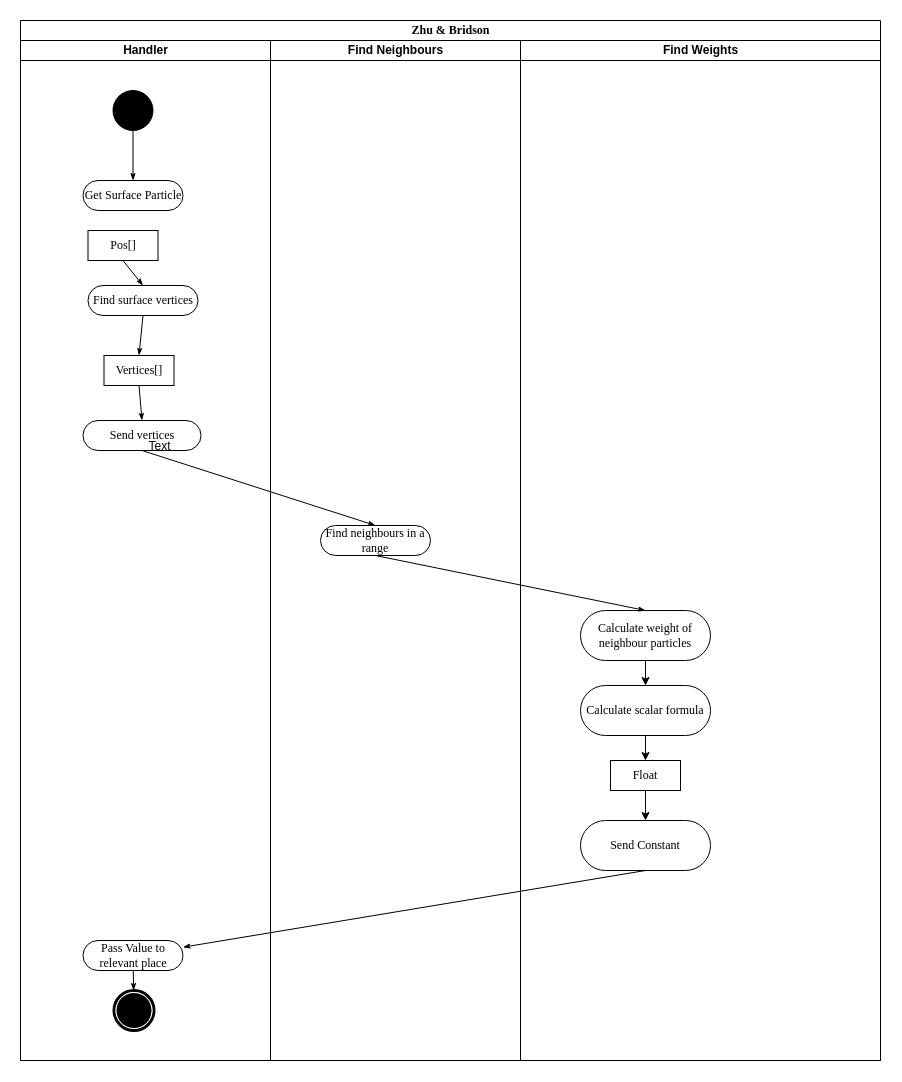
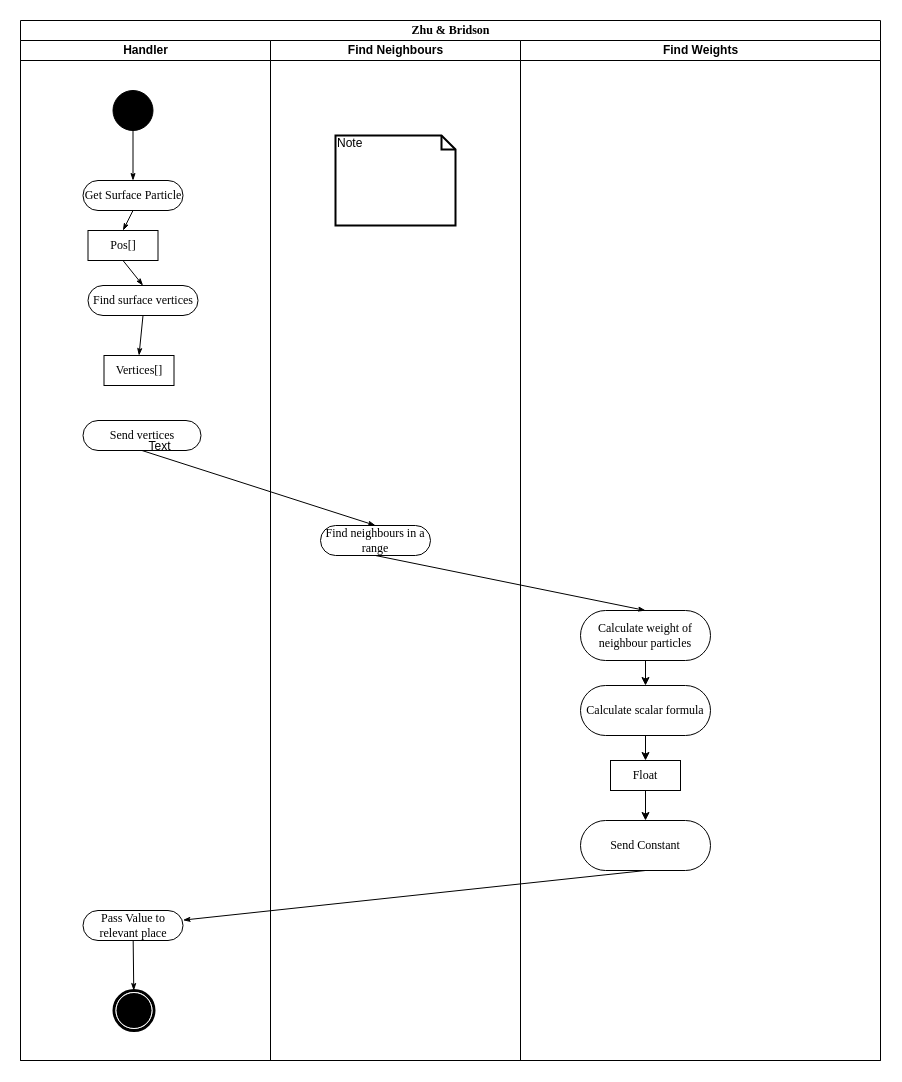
  <mxCell id="0" />
  <mxCell id="1" parent="0" />
  <mxCell id="2" value="Zhu &amp;amp; Bridson" style="swimlane;html=1;childLayout=stackLayout;startSize=20;rounded=0;shadow=0;comic=0;labelBackgroundColor=none;strokeWidth=1;fontFamily=Verdana;fontSize=12;align=center;" parent="1" vertex="1"><mxGeometry x="20" y="20" width="860" height="1040" as="geometry" /></mxCell>
  <mxCell id="3" value="Handler" style="swimlane;html=1;startSize=20;" parent="2" vertex="1"><mxGeometry y="20" width="250" height="1020" as="geometry" /></mxCell>
  <mxCell id="4" value="" style="ellipse;whiteSpace=wrap;html=1;rounded=0;shadow=0;comic=0;labelBackgroundColor=none;strokeWidth=1;fillColor=#000000;fontFamily=Verdana;fontSize=12;align=center;" parent="3" vertex="1"><mxGeometry x="92.5" y="50" width="40" height="40" as="geometry" /></mxCell>
  <mxCell id="5" value="Get Surface Particle" style="rounded=1;whiteSpace=wrap;html=1;shadow=0;comic=0;labelBackgroundColor=none;strokeWidth=1;fontFamily=Verdana;fontSize=12;align=center;arcSize=50;" parent="3" vertex="1"><mxGeometry x="62.5" y="140" width="100" height="30" as="geometry" /></mxCell>
  <mxCell id="6" style="edgeStyle=orthogonalEdgeStyle;rounded=0;html=1;labelBackgroundColor=none;startArrow=none;startFill=0;startSize=5;endArrow=classicThin;endFill=1;endSize=5;jettySize=auto;orthogonalLoop=1;strokeWidth=1;fontFamily=Verdana;fontSize=12" parent="3" source="4" target="5" edge="1"><mxGeometry relative="1" as="geometry" /></mxCell>
  <mxCell id="7" value="Pos[]" style="rounded=0;whiteSpace=wrap;html=1;shadow=0;comic=0;labelBackgroundColor=none;strokeWidth=1;fontFamily=Verdana;fontSize=12;align=center;arcSize=50;" vertex="1" parent="3"><mxGeometry x="67.5" y="190" width="70" height="30" as="geometry" /></mxCell>
+ <mxCell id="8" style="edgeStyle=none;rounded=0;html=1;labelBackgroundColor=none;startArrow=none;startFill=0;startSize=5;endArrow=classicThin;endFill=1;endSize=5;jettySize=auto;orthogonalLoop=1;strokeWidth=1;fontFamily=Verdana;fontSize=12;exitX=0.5;exitY=1;exitDx=0;exitDy=0;entryX=0.5;entryY=0;entryDx=0;entryDy=0;" edge="1" parent="3" source="5" target="7"><mxGeometry relative="1" as="geometry"><mxPoint x="117.5" y="400" as="sourcePoint" /><mxPoint x="117.5" y="440" as="targetPoint" /></mxGeometry></mxCell>
  <mxCell id="9" value="Find surface vertices" style="rounded=1;whiteSpace=wrap;html=1;shadow=0;comic=0;labelBackgroundColor=none;strokeWidth=1;fontFamily=Verdana;fontSize=12;align=center;arcSize=50;" vertex="1" parent="3"><mxGeometry x="67.5" y="245" width="110" height="30" as="geometry" /></mxCell>
  <mxCell id="10" style="edgeStyle=none;rounded=0;html=1;labelBackgroundColor=none;startArrow=none;startFill=0;startSize=5;endArrow=classicThin;endFill=1;endSize=5;jettySize=auto;orthogonalLoop=1;strokeWidth=1;fontFamily=Verdana;fontSize=12;exitX=0.5;exitY=1;exitDx=0;exitDy=0;entryX=0.5;entryY=0;entryDx=0;entryDy=0;" edge="1" parent="3" source="7" target="9"><mxGeometry relative="1" as="geometry"><mxPoint x="190" y="245" as="sourcePoint" /><mxPoint x="190" y="305" as="targetPoint" /></mxGeometry></mxCell>
  <mxCell id="11" value="Send vertices" style="rounded=1;whiteSpace=wrap;html=1;shadow=0;comic=0;labelBackgroundColor=none;strokeWidth=1;fontFamily=Verdana;fontSize=12;align=center;arcSize=50;" vertex="1" parent="3"><mxGeometry x="62.5" y="380" width="118" height="30" as="geometry" /></mxCell>
  <mxCell id="12" style="edgeStyle=none;rounded=0;html=1;labelBackgroundColor=none;startArrow=none;startFill=0;startSize=5;endArrow=classicThin;endFill=1;endSize=5;jettySize=auto;orthogonalLoop=1;strokeWidth=1;fontFamily=Verdana;fontSize=12;exitX=0.5;exitY=1;exitDx=0;exitDy=0;entryX=0.5;entryY=0;entryDx=0;entryDy=0;" edge="1" parent="3" source="9" target="16"><mxGeometry relative="1" as="geometry"><mxPoint x="122.5" y="230" as="sourcePoint" /><mxPoint x="123" y="280" as="targetPoint" /></mxGeometry></mxCell>
  <mxCell id="13" value="" style="shape=mxgraph.bpmn.shape;html=1;verticalLabelPosition=bottom;labelBackgroundColor=#ffffff;verticalAlign=top;perimeter=ellipsePerimeter;outline=end;symbol=terminate;rounded=0;shadow=0;comic=0;strokeWidth=1;fontFamily=Verdana;fontSize=12;align=center;" parent="3" vertex="1"><mxGeometry x="93.5" y="950" width="40" height="40" as="geometry" /></mxCell>
- <mxCell id="14" value="Pass Value to relevant place" style="rounded=1;whiteSpace=wrap;html=1;shadow=0;comic=0;labelBackgroundColor=none;strokeWidth=1;fontFamily=Verdana;fontSize=12;align=center;arcSize=50;" parent="3" vertex="1"><mxGeometry x="62.5" y="900" width="100" height="30" as="geometry" /></mxCell>
+ <mxCell id="14" value="Pass Value to relevant place" style="rounded=1;whiteSpace=wrap;html=1;shadow=0;comic=0;labelBackgroundColor=none;strokeWidth=1;fontFamily=Verdana;fontSize=12;align=center;arcSize=50;" parent="3" vertex="1"><mxGeometry x="62.5" y="870" width="100" height="30" as="geometry" /></mxCell>
  <mxCell id="15" style="edgeStyle=none;rounded=0;html=1;labelBackgroundColor=none;startArrow=none;startFill=0;startSize=5;endArrow=classicThin;endFill=1;endSize=5;jettySize=auto;orthogonalLoop=1;strokeWidth=1;fontFamily=Verdana;fontSize=12" parent="3" source="14" target="13" edge="1"><mxGeometry relative="1" as="geometry" /></mxCell>
  <mxCell id="16" value="Vertices[]" style="rounded=0;whiteSpace=wrap;html=1;shadow=0;comic=0;labelBackgroundColor=none;strokeWidth=1;fontFamily=Verdana;fontSize=12;align=center;arcSize=50;" vertex="1" parent="3"><mxGeometry x="83.5" y="315" width="70" height="30" as="geometry" /></mxCell>
- <mxCell id="17" style="edgeStyle=none;rounded=0;html=1;labelBackgroundColor=none;startArrow=none;startFill=0;startSize=5;endArrow=classicThin;endFill=1;endSize=5;jettySize=auto;orthogonalLoop=1;strokeWidth=1;fontFamily=Verdana;fontSize=12;exitX=0.5;exitY=1;exitDx=0;exitDy=0;entryX=0.5;entryY=0;entryDx=0;entryDy=0;" edge="1" parent="3" source="16" target="11"><mxGeometry relative="1" as="geometry"><mxPoint x="122.5" y="290" as="sourcePoint" /><mxPoint x="63.5" y="320" as="targetPoint" /></mxGeometry></mxCell>
  <mxCell id="18" value="Find Neighbours" style="swimlane;html=1;startSize=20;" parent="2" vertex="1"><mxGeometry x="250" y="20" width="250" height="1020" as="geometry" /></mxCell>
  <mxCell id="19" value="Find neighbours in a range" style="rounded=1;whiteSpace=wrap;html=1;shadow=0;comic=0;labelBackgroundColor=none;strokeWidth=1;fontFamily=Verdana;fontSize=12;align=center;arcSize=50;" vertex="1" parent="18"><mxGeometry x="50" y="485" width="110" height="30" as="geometry" /></mxCell>
+ <mxCell id="20" value="Note" style="shape=note;whiteSpace=wrap;html=1;size=14;verticalAlign=top;align=left;spacingTop=-6;strokeWidth=2;" vertex="1" parent="18"><mxGeometry x="65" y="95" width="120" height="90" as="geometry" /></mxCell>
  <mxCell id="21" value="Find Weights" style="swimlane;html=1;startSize=20;" parent="2" vertex="1"><mxGeometry x="500" y="20" width="360" height="1020" as="geometry" /></mxCell>
  <mxCell id="22" value="Calculate weight of neighbour particles" style="rounded=1;whiteSpace=wrap;html=1;shadow=0;comic=0;labelBackgroundColor=none;strokeWidth=1;fontFamily=Verdana;fontSize=12;align=center;arcSize=50;" vertex="1" parent="21"><mxGeometry x="60" y="570" width="130" height="50" as="geometry" /></mxCell>
  <mxCell id="23" value="Calculate scalar formula" style="rounded=1;whiteSpace=wrap;html=1;shadow=0;comic=0;labelBackgroundColor=none;strokeWidth=1;fontFamily=Verdana;fontSize=12;align=center;arcSize=50;" vertex="1" parent="21"><mxGeometry x="60" y="645" width="130" height="50" as="geometry" /></mxCell>
  <mxCell id="24" value="Send Constant" style="rounded=1;whiteSpace=wrap;html=1;shadow=0;comic=0;labelBackgroundColor=none;strokeWidth=1;fontFamily=Verdana;fontSize=12;align=center;arcSize=50;" vertex="1" parent="21"><mxGeometry x="60" y="780" width="130" height="50" as="geometry" /></mxCell>
  <mxCell id="25" value="Float" style="rounded=0;whiteSpace=wrap;html=1;shadow=0;comic=0;labelBackgroundColor=none;strokeWidth=1;fontFamily=Verdana;fontSize=12;align=center;arcSize=50;" vertex="1" parent="21"><mxGeometry x="90" y="720" width="70" height="30" as="geometry" /></mxCell>
  <mxCell id="26" value="" style="endArrow=classic;html=1;entryX=0.5;entryY=0;entryDx=0;entryDy=0;exitX=0.5;exitY=1;exitDx=0;exitDy=0;" edge="1" parent="21" source="25" target="24"><mxGeometry width="50" height="50" relative="1" as="geometry"><mxPoint x="-100" y="740" as="sourcePoint" /><mxPoint x="-50" y="690" as="targetPoint" /></mxGeometry></mxCell>
  <mxCell id="27" value="" style="endArrow=classic;html=1;entryX=0.5;entryY=0;entryDx=0;entryDy=0;exitX=0.5;exitY=1;exitDx=0;exitDy=0;" edge="1" parent="21" source="23" target="25"><mxGeometry width="50" height="50" relative="1" as="geometry"><mxPoint x="125" y="800" as="sourcePoint" /><mxPoint x="145" y="880" as="targetPoint" /></mxGeometry></mxCell>
  <mxCell id="28" value="" style="endArrow=classic;html=1;entryX=0.5;entryY=0;entryDx=0;entryDy=0;exitX=0.5;exitY=1;exitDx=0;exitDy=0;" edge="1" parent="21" source="22" target="23"><mxGeometry width="50" height="50" relative="1" as="geometry"><mxPoint x="135" y="720" as="sourcePoint" /><mxPoint x="135" y="770" as="targetPoint" /></mxGeometry></mxCell>
  <mxCell id="29" style="edgeStyle=none;rounded=0;html=1;labelBackgroundColor=none;startArrow=none;startFill=0;startSize=5;endArrow=classicThin;endFill=1;endSize=5;jettySize=auto;orthogonalLoop=1;strokeWidth=1;fontFamily=Verdana;fontSize=12;exitX=0.5;exitY=1;exitDx=0;exitDy=0;entryX=0.5;entryY=0;entryDx=0;entryDy=0;" edge="1" parent="2" source="11" target="19"><mxGeometry relative="1" as="geometry"><mxPoint x="132.5" y="260" as="sourcePoint" /><mxPoint x="384.5" y="460" as="targetPoint" /></mxGeometry></mxCell>
  <mxCell id="30" style="edgeStyle=none;rounded=0;html=1;labelBackgroundColor=none;startArrow=none;startFill=0;startSize=5;endArrow=classicThin;endFill=1;endSize=5;jettySize=auto;orthogonalLoop=1;strokeWidth=1;fontFamily=Verdana;fontSize=12;exitX=0.5;exitY=1;exitDx=0;exitDy=0;entryX=0.5;entryY=0;entryDx=0;entryDy=0;" edge="1" parent="2" source="19" target="22"><mxGeometry relative="1" as="geometry"><mxPoint x="123" y="400" as="sourcePoint" /><mxPoint x="375" y="430" as="targetPoint" /></mxGeometry></mxCell>
  <mxCell id="31" style="edgeStyle=none;rounded=0;html=1;labelBackgroundColor=none;startArrow=none;startFill=0;startSize=5;endArrow=classicThin;endFill=1;endSize=5;jettySize=auto;orthogonalLoop=1;strokeWidth=1;fontFamily=Verdana;fontSize=12;exitX=0.5;exitY=1;exitDx=0;exitDy=0;" parent="2" source="24" target="14" edge="1"><mxGeometry relative="1" as="geometry"><mxPoint x="630" y="685" as="sourcePoint" /></mxGeometry></mxCell>
  <mxCell id="32" value="Text" style="text;html=1;align=center;verticalAlign=middle;resizable=0;points=[];;autosize=1;" vertex="1" parent="1"><mxGeometry x="139" y="436" width="40" height="20" as="geometry" /></mxCell>
